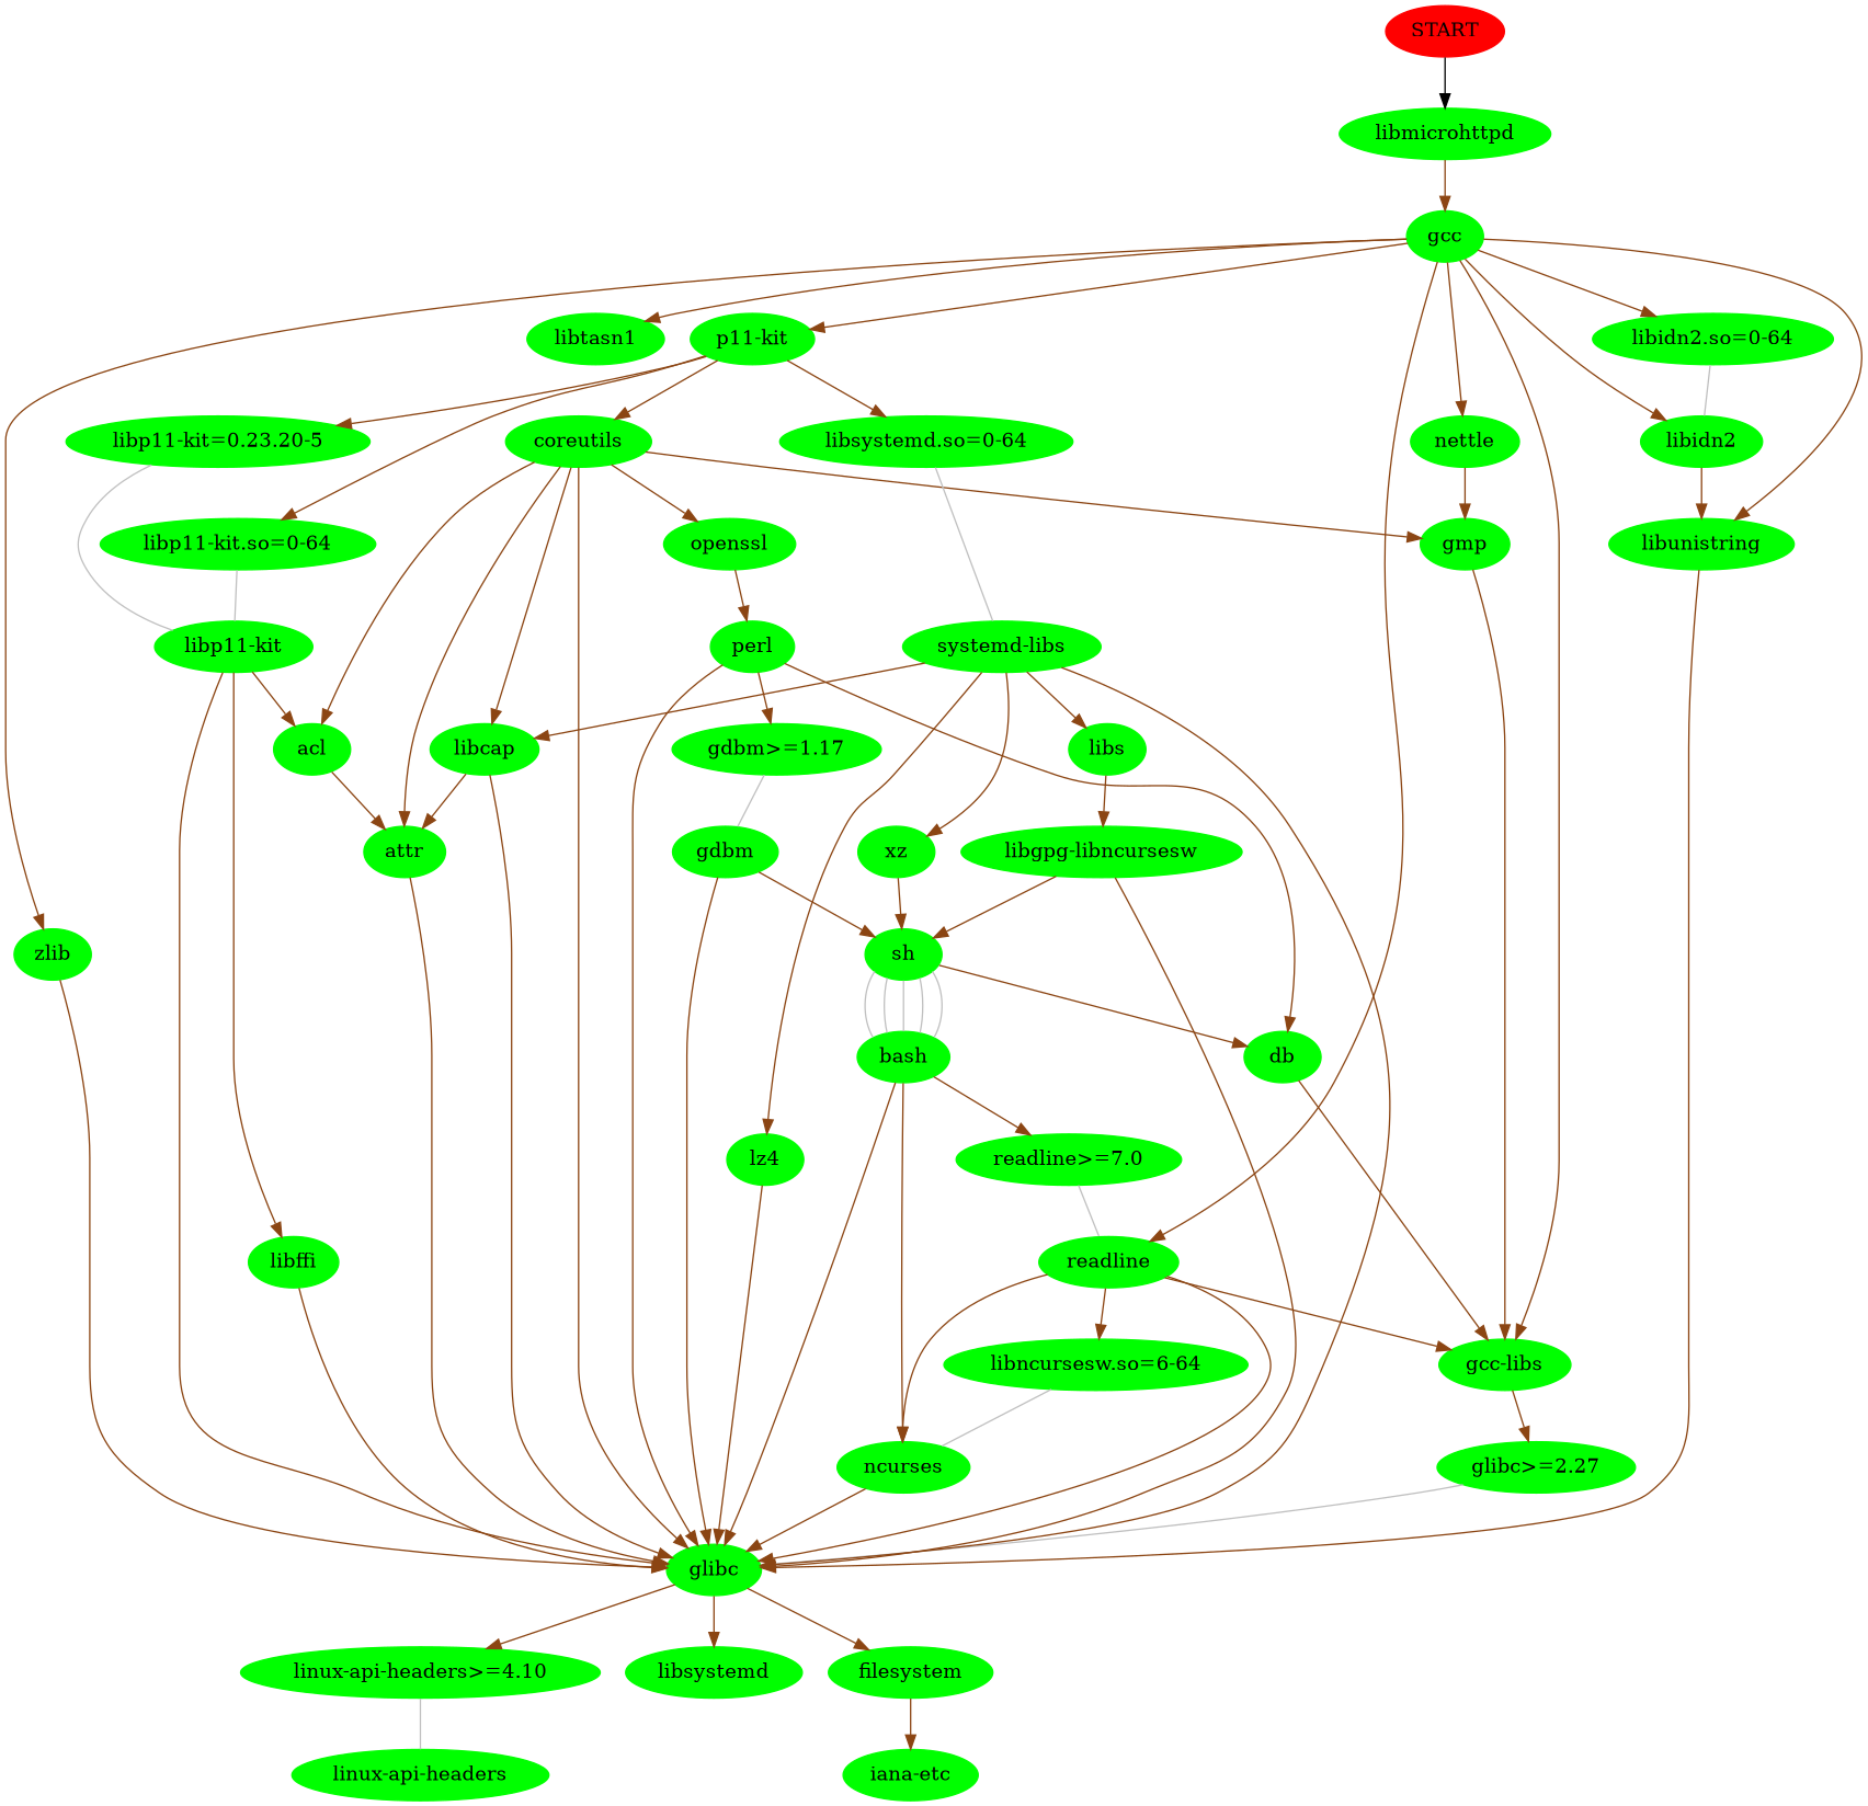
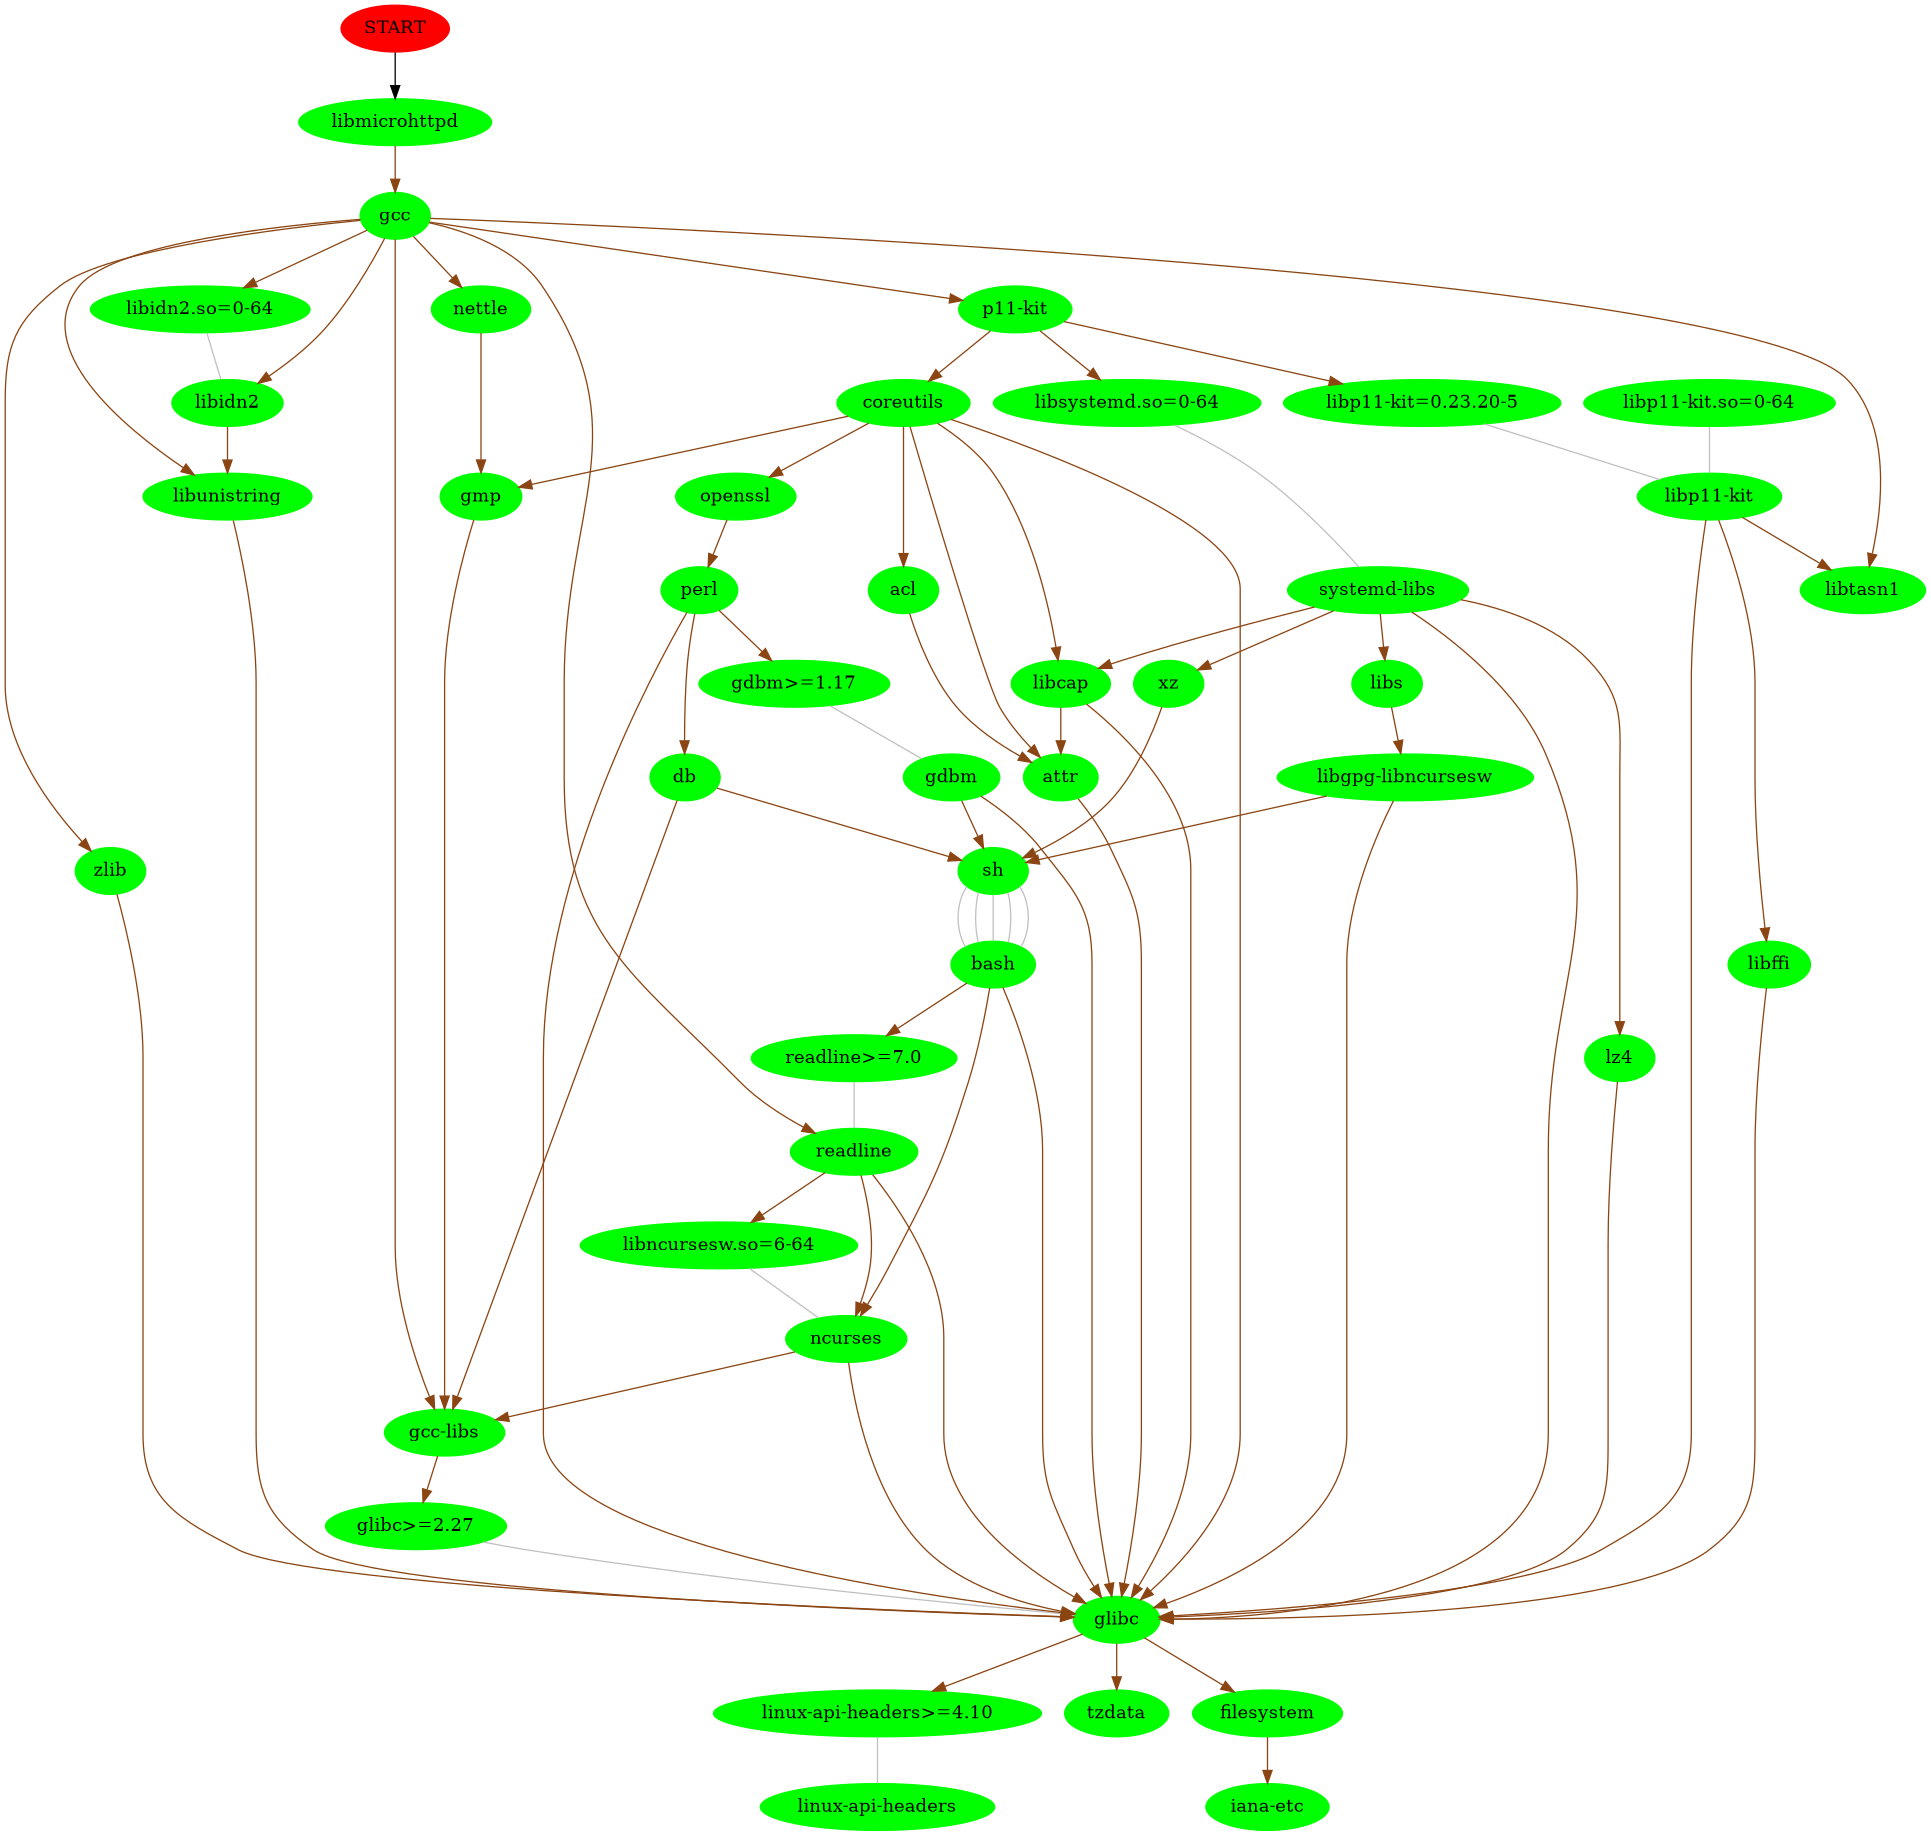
  digraph {
    node [color=green style=filled]
    edge [color=chocolate4]
    START [color=red]
    libmicrohttpd
    n3 [label=gcc]
    "gcc-libs"
    libtasn1
    readline
    zlib
    nettle
    "p11-kit"
    libidn2
    libunistring
    "libidn2.so=0-64"
    "glibc>=2.27"
    glibc
    ncurses
    "libncursesw.so=6-64"
    gmp
    "libp11-kit=0.23.20-5"
    coreutils
    "libp11-kit.so=0-64"
    "libsystemd.so=0-64"
    "linux-api-headers>=4.10"
-   tzdata [label=libsystemd]
+   tzdata
    filesystem
    "linux-api-headers"
    "iana-etc"
    sh
    bash
    "readline>=7.0"
    "libp11-kit"
    acl
    attr
    libcap
    openssl
    "systemd-libs"
    libffi
    perl
    "gdbm>=1.17"
    db
    gdbm
    n41 [label=libs]
    lz4
    xz
    n44 [label="libgpg-libncursesw"]
    START -> libmicrohttpd [color=""]
    libmicrohttpd -> n3
    n3 -> "gcc-libs"
    n3 -> libtasn1
    n3 -> readline
    n3 -> zlib
    n3 -> nettle
    n3 -> "p11-kit"
    n3 -> libidn2
    n3 -> libunistring
    n3 -> "libidn2.so=0-64"
    "gcc-libs" -> "glibc>=2.27"
    readline -> glibc
    readline -> ncurses
    readline -> "libncursesw.so=6-64"
    zlib -> glibc
    nettle -> gmp
    "p11-kit" -> "libp11-kit=0.23.20-5"
    "p11-kit" -> coreutils
-   "p11-kit" -> "libp11-kit.so=0-64"
    "p11-kit" -> "libsystemd.so=0-64"
    libidn2 -> libunistring
    libunistring -> glibc
    "libidn2.so=0-64" -> libidn2 [arrowhead=none color=grey]
    "glibc>=2.27" -> glibc [arrowhead=none color=grey]
    glibc -> "linux-api-headers>=4.10"
    glibc -> tzdata
    glibc -> filesystem
-   readline -> "gcc-libs"
+   ncurses -> "gcc-libs"
    ncurses -> glibc
    "libncursesw.so=6-64" -> ncurses [arrowhead=none color=grey]
    gmp -> "gcc-libs"
    "libp11-kit=0.23.20-5" -> "libp11-kit" [arrowhead=none color=grey]
    coreutils -> glibc
    coreutils -> gmp
    coreutils -> acl
    coreutils -> attr
    coreutils -> libcap
    coreutils -> openssl
    "libp11-kit.so=0-64" -> "libp11-kit" [arrowhead=none color=grey]
    "libsystemd.so=0-64" -> "systemd-libs" [arrowhead=none color=grey]
    "linux-api-headers>=4.10" -> "linux-api-headers" [arrowhead=none color=grey]
    filesystem -> "iana-etc"
    sh -> bash [arrowhead=none color=grey]
    sh -> bash [arrowhead=none color=grey]
    sh -> bash [arrowhead=none color=grey]
    sh -> bash [arrowhead=none color=grey]
    sh -> bash [arrowhead=none color=grey]
    bash -> glibc
    bash -> ncurses
    bash -> "readline>=7.0"
    "readline>=7.0" -> readline [arrowhead=none color=grey]
-   "libp11-kit" -> acl
+   "libp11-kit" -> libtasn1
    "libp11-kit" -> glibc
    "libp11-kit" -> libffi
    acl -> attr
    attr -> glibc
    libcap -> glibc
    libcap -> attr
    openssl -> perl
    "systemd-libs" -> glibc
    "systemd-libs" -> libcap
    "systemd-libs" -> n41
    "systemd-libs" -> lz4
    "systemd-libs" -> xz
    libffi -> glibc
    perl -> glibc
    perl -> "gdbm>=1.17"
    perl -> db
    "gdbm>=1.17" -> gdbm [arrowhead=none color=grey]
    db -> "gcc-libs"
-   sh -> db
+   db -> sh
    gdbm -> glibc
    gdbm -> sh
    n41 -> n44
    lz4 -> glibc
    xz -> sh
    n44 -> glibc
    n44 -> sh
  }
